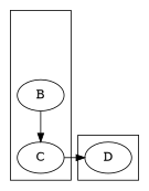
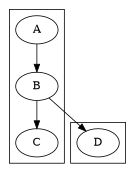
  strict digraph {
    ordering=out
+   A
    B
    C
    D
    subgraph cluster_1 {
+     A
      B
      C
    }
    subgraph cluster_2 {
      D
    }
+   A -> B
    B -> C
-   C -> D [minlen=0]
+   B -> D [minlen=0]
  }
